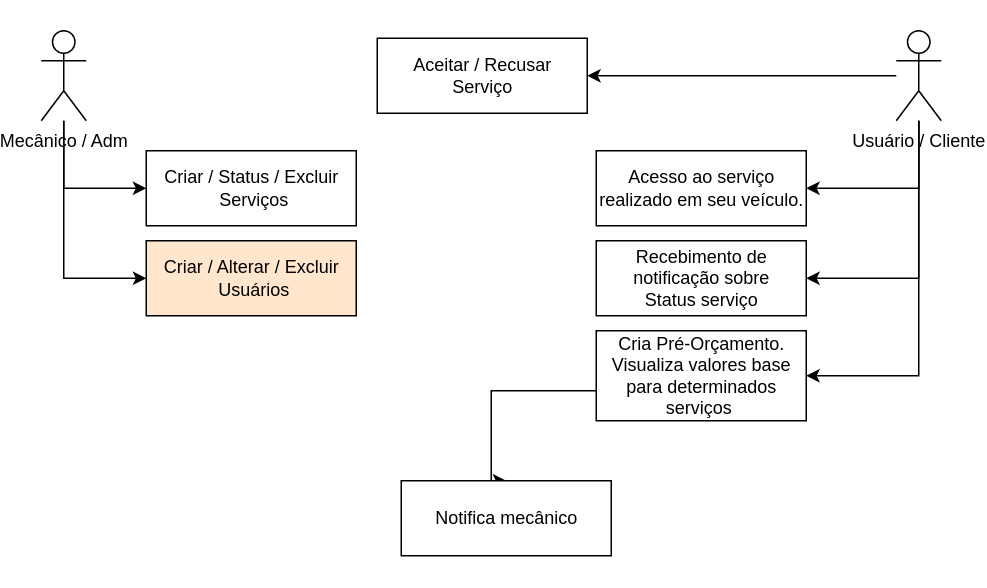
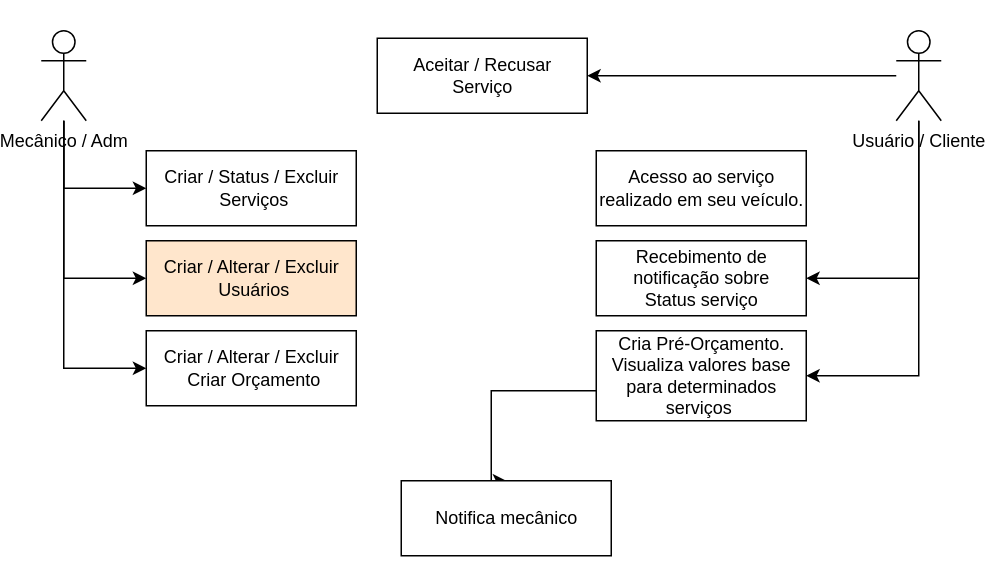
  <mxCell id="0" />
  <mxCell id="1" parent="0" />
  <mxCell id="2" style="edgeStyle=orthogonalEdgeStyle;rounded=0;orthogonalLoop=1;jettySize=auto;html=1;entryX=0;entryY=0.5;entryDx=0;entryDy=0;" edge="1" parent="1" source="5" target="6"><mxGeometry relative="1" as="geometry"><Array as="points"><mxPoint x="35" y="125" /></Array></mxGeometry></mxCell>
  <mxCell id="3" style="edgeStyle=orthogonalEdgeStyle;rounded=0;orthogonalLoop=1;jettySize=auto;html=1;entryX=0;entryY=0.5;entryDx=0;entryDy=0;" edge="1" parent="1" source="5" target="7"><mxGeometry relative="1" as="geometry"><Array as="points"><mxPoint x="35" y="185" /></Array></mxGeometry></mxCell>
+ <mxCell id="4" style="edgeStyle=orthogonalEdgeStyle;rounded=0;orthogonalLoop=1;jettySize=auto;html=1;entryX=0;entryY=0.5;entryDx=0;entryDy=0;" edge="1" parent="1" source="5" target="8"><mxGeometry relative="1" as="geometry"><Array as="points"><mxPoint x="35" y="245" /></Array></mxGeometry></mxCell>
  <mxCell id="5" value="Mecânico / Adm" style="shape=umlActor;verticalLabelPosition=bottom;verticalAlign=top;html=1;" vertex="1" parent="1"><mxGeometry x="20" y="20" width="30" height="60" as="geometry" /></mxCell>
  <mxCell id="6" value="Criar / Status / Excluir&lt;br&gt;&amp;nbsp;Serviços" style="html=1;" vertex="1" parent="1"><mxGeometry x="90" y="100" width="140" height="50" as="geometry" /></mxCell>
  <mxCell id="7" value="Criar / Alterar / Excluir&lt;br&gt;&amp;nbsp;Usuários" style="html=1;fillColor=#ffe6cc;" vertex="1" parent="1"><mxGeometry x="90" y="160" width="140" height="50" as="geometry" /></mxCell>
+ <mxCell id="8" value="Criar / Alterar / Excluir&lt;br&gt;&amp;nbsp;Criar Orçamento" style="html=1;" vertex="1" parent="1"><mxGeometry x="90" y="220" width="140" height="50" as="geometry" /></mxCell>
  <mxCell id="9" style="edgeStyle=orthogonalEdgeStyle;rounded=0;orthogonalLoop=1;jettySize=auto;html=1;entryX=1;entryY=0.5;entryDx=0;entryDy=0;" edge="1" parent="1" source="13" target="14"><mxGeometry relative="1" as="geometry" /></mxCell>
- <mxCell id="10" style="edgeStyle=orthogonalEdgeStyle;rounded=0;orthogonalLoop=1;jettySize=auto;html=1;entryX=1;entryY=0.5;entryDx=0;entryDy=0;" edge="1" parent="1" source="13" target="19"><mxGeometry relative="1" as="geometry"><Array as="points"><mxPoint x="605" y="125" /></Array></mxGeometry></mxCell>
  <mxCell id="11" style="edgeStyle=orthogonalEdgeStyle;rounded=0;orthogonalLoop=1;jettySize=auto;html=1;entryX=1;entryY=0.5;entryDx=0;entryDy=0;" edge="1" parent="1" source="13" target="15"><mxGeometry relative="1" as="geometry"><Array as="points"><mxPoint x="605" y="185" /></Array></mxGeometry></mxCell>
  <mxCell id="12" style="edgeStyle=orthogonalEdgeStyle;rounded=0;orthogonalLoop=1;jettySize=auto;html=1;entryX=1;entryY=0.5;entryDx=0;entryDy=0;" edge="1" parent="1" source="13" target="17"><mxGeometry relative="1" as="geometry"><Array as="points"><mxPoint x="605" y="250" /></Array></mxGeometry></mxCell>
  <mxCell id="13" value="Usuário / Cliente" style="shape=umlActor;verticalLabelPosition=bottom;verticalAlign=top;html=1;" vertex="1" parent="1"><mxGeometry x="590" y="20" width="30" height="60" as="geometry" /></mxCell>
  <mxCell id="14" value="Aceitar / Recusar&lt;br&gt;Serviço" style="html=1;" vertex="1" parent="1"><mxGeometry x="244" y="25" width="140" height="50" as="geometry" /></mxCell>
  <mxCell id="15" value="Recebimento de&lt;br&gt;notificação sobre&lt;br&gt;Status serviço" style="html=1;" vertex="1" parent="1"><mxGeometry x="390" y="160" width="140" height="50" as="geometry" /></mxCell>
  <mxCell id="16" style="edgeStyle=orthogonalEdgeStyle;rounded=0;orthogonalLoop=1;jettySize=auto;html=1;entryX=0.5;entryY=0;entryDx=0;entryDy=0;" edge="1" parent="1" source="17" target="18"><mxGeometry relative="1" as="geometry"><Array as="points"><mxPoint x="320" y="260" /></Array></mxGeometry></mxCell>
  <mxCell id="17" value="Cria Pré-Orçamento.&lt;br&gt;Visualiza valores base &lt;br&gt;para determinados &lt;br&gt;serviços&amp;nbsp;" style="html=1;" vertex="1" parent="1"><mxGeometry x="390" y="220" width="140" height="60" as="geometry" /></mxCell>
  <mxCell id="18" value="Notifica mecânico" style="html=1;" vertex="1" parent="1"><mxGeometry x="260" y="320" width="140" height="50" as="geometry" /></mxCell>
  <mxCell id="19" value="Acesso ao serviço&lt;br&gt;realizado em seu veículo." style="html=1;" vertex="1" parent="1"><mxGeometry x="390" y="100" width="140" height="50" as="geometry" /></mxCell>
